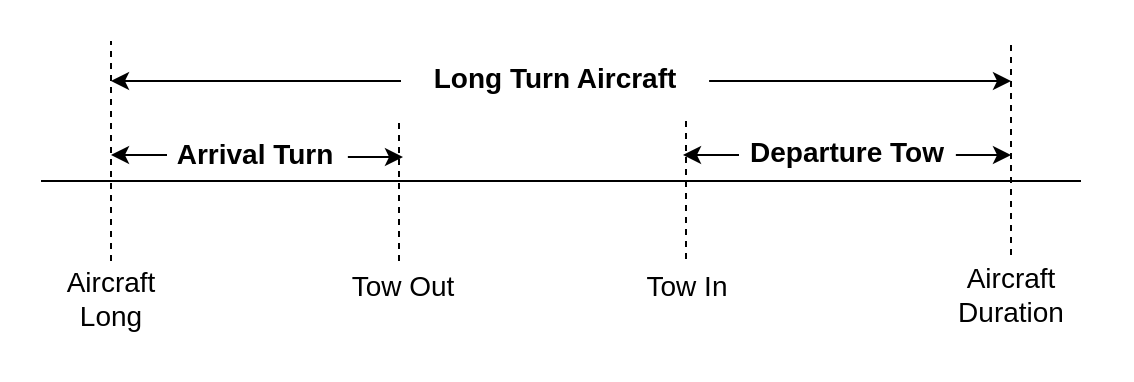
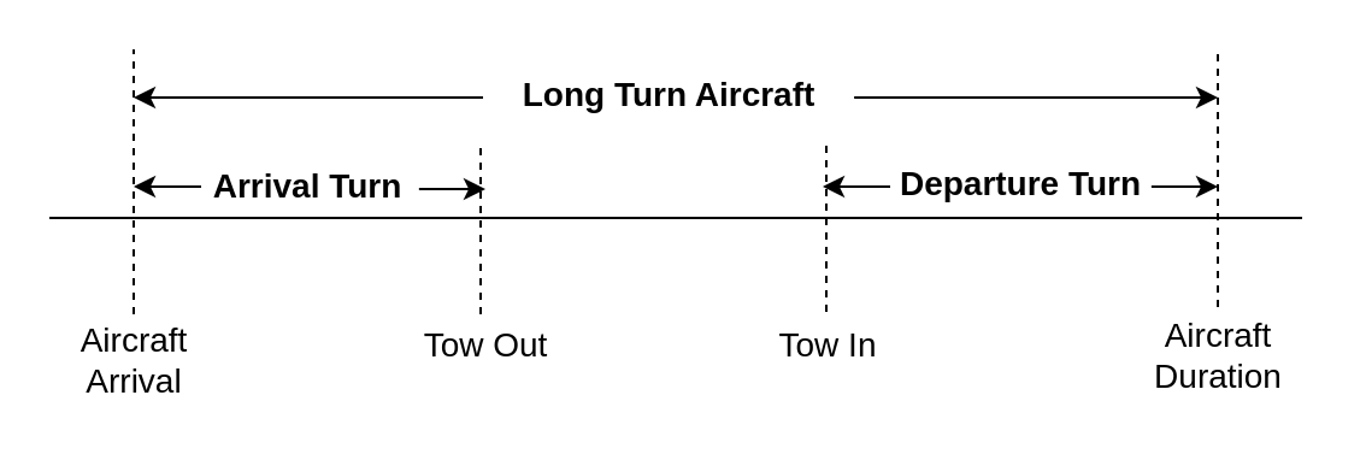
  <mxCell id="0" />
  <mxCell id="1" parent="0" />
  <mxCell id="2" value="" style="endArrow=none;startArrow=classic;html=1;jumpStyle=gap;endFill=0;entryX=0;entryY=0.55;entryDx=0;entryDy=0;entryPerimeter=0;" edge="1" parent="1"><mxGeometry width="50" height="50" relative="1" as="geometry"><mxPoint x="55" y="40" as="sourcePoint" /><mxPoint x="200" y="40" as="targetPoint" /></mxGeometry></mxCell>
  <mxCell id="3" value="Long Turn Aircraft" style="text;html=1;align=center;verticalAlign=middle;resizable=0;points=[];autosize=1;fontSize=14;fontStyle=1" vertex="1" parent="1"><mxGeometry x="202" y="29" width="150" height="20" as="geometry" /></mxCell>
  <mxCell id="4" value="" style="endArrow=none;html=1;fontSize=14;" edge="1" parent="1"><mxGeometry width="50" height="50" relative="1" as="geometry"><mxPoint x="20" y="90" as="sourcePoint" /><mxPoint x="540" y="90" as="targetPoint" /></mxGeometry></mxCell>
  <mxCell id="5" value="" style="endArrow=none;html=1;fontSize=14;dashed=1;endFill=0;" edge="1" parent="1"><mxGeometry width="50" height="50" relative="1" as="geometry"><mxPoint x="55" y="130" as="sourcePoint" /><mxPoint x="55" y="20" as="targetPoint" /></mxGeometry></mxCell>
- <mxCell id="6" value="Aircraft &lt;br&gt;Long" style="text;html=1;align=center;verticalAlign=middle;resizable=0;points=[];autosize=1;fontSize=14;fontStyle=0" vertex="1" parent="1"><mxGeometry x="25" y="129" width="60" height="40" as="geometry" /></mxCell>
+ <mxCell id="6" value="Aircraft &lt;br&gt;Arrival" style="text;html=1;align=center;verticalAlign=middle;resizable=0;points=[];autosize=1;fontSize=14;fontStyle=0" vertex="1" parent="1"><mxGeometry x="25" y="129" width="60" height="40" as="geometry" /></mxCell>
  <mxCell id="7" value="" style="endArrow=none;html=1;fontSize=14;endFill=0;dashed=1;" edge="1" parent="1"><mxGeometry width="50" height="50" relative="1" as="geometry"><mxPoint x="505" y="127" as="sourcePoint" /><mxPoint x="505" y="20" as="targetPoint" /></mxGeometry></mxCell>
  <mxCell id="8" value="Aircraft &lt;br&gt;Duration" style="text;html=1;align=center;verticalAlign=middle;resizable=0;points=[];autosize=1;fontSize=14;fontStyle=0" vertex="1" parent="1"><mxGeometry x="465" y="127" width="80" height="40" as="geometry" /></mxCell>
  <mxCell id="9" value="" style="endArrow=none;startArrow=classic;html=1;jumpStyle=gap;endFill=0;entryX=1.027;entryY=0.55;entryDx=0;entryDy=0;entryPerimeter=0;" edge="1" parent="1"><mxGeometry width="50" height="50" relative="1" as="geometry"><mxPoint x="505" y="40" as="sourcePoint" /><mxPoint x="354.05" y="40" as="targetPoint" /></mxGeometry></mxCell>
  <mxCell id="10" value="" style="endArrow=none;startArrow=classic;html=1;jumpStyle=gap;endFill=0;entryX=0;entryY=0.5;entryDx=0;entryDy=0;entryPerimeter=0;" edge="1" parent="1"><mxGeometry width="50" height="50" relative="1" as="geometry"><mxPoint x="55" y="77" as="sourcePoint" /><mxPoint x="83" y="77" as="targetPoint" /></mxGeometry></mxCell>
  <mxCell id="11" value="Arrival Turn" style="text;html=1;align=center;verticalAlign=middle;resizable=0;points=[];autosize=1;fontSize=14;fontStyle=1" vertex="1" parent="1"><mxGeometry x="82" y="67" width="90" height="20" as="geometry" /></mxCell>
  <mxCell id="12" value="" style="endArrow=none;startArrow=classic;html=1;jumpStyle=gap;endFill=0;entryX=1.027;entryY=0.55;entryDx=0;entryDy=0;entryPerimeter=0;" edge="1" parent="1"><mxGeometry width="50" height="50" relative="1" as="geometry"><mxPoint x="201" y="78" as="sourcePoint" /><mxPoint x="173.43" y="78" as="targetPoint" /></mxGeometry></mxCell>
  <mxCell id="13" value="" style="endArrow=none;html=1;fontSize=14;dashed=1;endFill=0;" edge="1" parent="1"><mxGeometry width="50" height="50" relative="1" as="geometry"><mxPoint x="199" y="130" as="sourcePoint" /><mxPoint x="199" y="60" as="targetPoint" /></mxGeometry></mxCell>
  <mxCell id="14" value="Tow Out" style="text;html=1;align=center;verticalAlign=middle;resizable=0;points=[];autosize=1;fontSize=14;fontStyle=0" vertex="1" parent="1"><mxGeometry x="166" y="133" width="70" height="20" as="geometry" /></mxCell>
  <mxCell id="15" value="" style="endArrow=none;startArrow=classic;html=1;jumpStyle=gap;endFill=0;entryX=0;entryY=0.5;entryDx=0;entryDy=0;entryPerimeter=0;" edge="1" parent="1"><mxGeometry width="50" height="50" relative="1" as="geometry"><mxPoint x="341" y="77" as="sourcePoint" /><mxPoint x="369" y="77" as="targetPoint" /></mxGeometry></mxCell>
- <mxCell id="16" value="Departure Tow" style="text;html=1;align=center;verticalAlign=middle;resizable=0;points=[];autosize=1;fontSize=14;fontStyle=1" vertex="1" parent="1"><mxGeometry x="363" y="66" width="120" height="20" as="geometry" /></mxCell>
+ <mxCell id="16" value="Departure Turn" style="text;html=1;align=center;verticalAlign=middle;resizable=0;points=[];autosize=1;fontSize=14;fontStyle=1" vertex="1" parent="1"><mxGeometry x="363" y="66" width="120" height="20" as="geometry" /></mxCell>
  <mxCell id="17" value="" style="endArrow=none;startArrow=classic;html=1;jumpStyle=gap;endFill=0;entryX=1.027;entryY=0.55;entryDx=0;entryDy=0;entryPerimeter=0;" edge="1" parent="1"><mxGeometry width="50" height="50" relative="1" as="geometry"><mxPoint x="505" y="77" as="sourcePoint" /><mxPoint x="477.43" y="77" as="targetPoint" /></mxGeometry></mxCell>
  <mxCell id="18" value="Tow In" style="text;html=1;align=center;verticalAlign=middle;resizable=0;points=[];autosize=1;fontSize=14;fontStyle=0" vertex="1" parent="1"><mxGeometry x="313" y="133" width="60" height="20" as="geometry" /></mxCell>
  <mxCell id="19" value="" style="endArrow=none;html=1;fontSize=14;dashed=1;endFill=0;" edge="1" parent="1"><mxGeometry width="50" height="50" relative="1" as="geometry"><mxPoint x="342.5" y="129" as="sourcePoint" /><mxPoint x="342.5" y="59" as="targetPoint" /></mxGeometry></mxCell>
